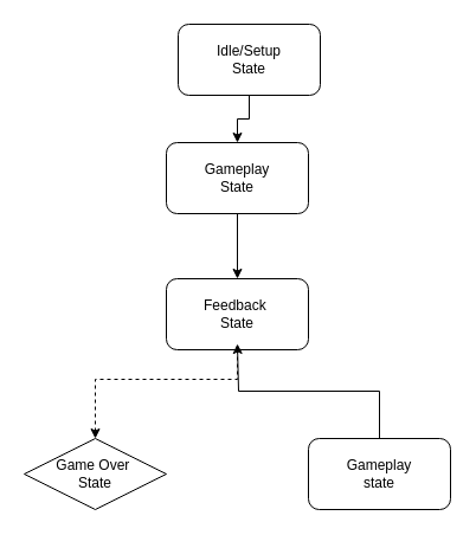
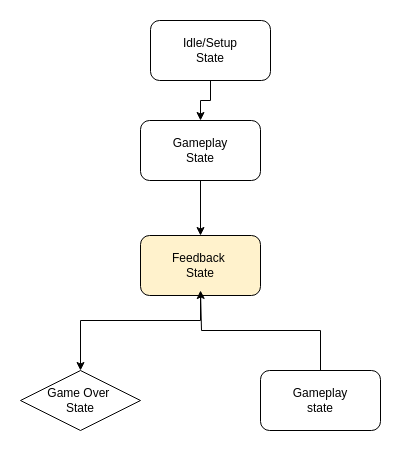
  <mxCell id="0" />
  <mxCell id="1" parent="0" />
  <mxCell id="2" style="edgeStyle=orthogonalEdgeStyle;rounded=0;orthogonalLoop=1;jettySize=auto;html=1;entryX=0.5;entryY=0;entryDx=0;entryDy=0;" edge="1" parent="1" source="3" target="4"><mxGeometry relative="1" as="geometry" /></mxCell>
  <mxCell id="3" value="Idle/Setup&lt;div&gt;State&lt;/div&gt;" style="rounded=1;whiteSpace=wrap;html=1;" vertex="1" parent="1"><mxGeometry x="150" y="20" width="120" height="60" as="geometry" /></mxCell>
  <mxCell id="4" value="Gameplay&lt;div&gt;State&lt;/div&gt;" style="rounded=1;whiteSpace=wrap;html=1;" vertex="1" parent="1"><mxGeometry x="140" y="120" width="120" height="60" as="geometry" /></mxCell>
- <mxCell id="5" style="edgeStyle=orthogonalEdgeStyle;rounded=0;orthogonalLoop=1;jettySize=auto;html=1;dashed=1;" edge="1" parent="1" source="6" target="7"><mxGeometry relative="1" as="geometry"><Array as="points"><mxPoint x="200" y="320" /><mxPoint x="80" y="320" /></Array></mxGeometry></mxCell>
- <mxCell id="6" value="Feedback&amp;nbsp;&lt;div&gt;State&lt;/div&gt;" style="rounded=1;whiteSpace=wrap;html=1;" vertex="1" parent="1"><mxGeometry x="140" y="235" width="120" height="60" as="geometry" /></mxCell>
+ <mxCell id="5" style="edgeStyle=orthogonalEdgeStyle;rounded=0;orthogonalLoop=1;jettySize=auto;html=1;" edge="1" parent="1" source="6" target="7"><mxGeometry relative="1" as="geometry"><Array as="points"><mxPoint x="200" y="320" /><mxPoint x="80" y="320" /></Array></mxGeometry></mxCell>
+ <mxCell id="6" value="Feedback&amp;nbsp;&lt;div&gt;State&lt;/div&gt;" style="rounded=1;whiteSpace=wrap;html=1;fillColor=#fff2cc;" vertex="1" parent="1"><mxGeometry x="140" y="235" width="120" height="60" as="geometry" /></mxCell>
  <mxCell id="7" value="Game Over&amp;nbsp;&lt;div&gt;State&lt;/div&gt;" style="rhombus;whiteSpace=wrap;html=1;" vertex="1" parent="1"><mxGeometry x="20" y="370" width="120" height="60" as="geometry" /></mxCell>
  <mxCell id="8" style="edgeStyle=orthogonalEdgeStyle;rounded=0;orthogonalLoop=1;jettySize=auto;html=1;" edge="1" parent="1" source="9"><mxGeometry relative="1" as="geometry"><mxPoint x="200" y="290" as="targetPoint" /><Array as="points"><mxPoint x="320" y="330" /><mxPoint x="201" y="330" /></Array></mxGeometry></mxCell>
  <mxCell id="9" value="Gameplay&lt;div&gt;state&lt;/div&gt;" style="rounded=1;whiteSpace=wrap;html=1;" vertex="1" parent="1"><mxGeometry x="260" y="370" width="120" height="60" as="geometry" /></mxCell>
  <mxCell id="10" value="" style="endArrow=classic;html=1;rounded=0;entryX=0.5;entryY=0;entryDx=0;entryDy=0;exitX=0.5;exitY=1;exitDx=0;exitDy=0;" edge="1" parent="1" source="4" target="6"><mxGeometry width="50" height="50" relative="1" as="geometry"><mxPoint x="150" y="190" as="sourcePoint" /><mxPoint x="190" y="200" as="targetPoint" /></mxGeometry></mxCell>
